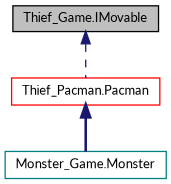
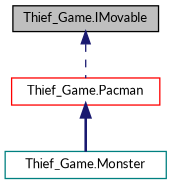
  digraph {
    fontname=Lato
    node [fillcolor=white fontname=Lato fontsize=10 shape=record style=filled]
    edge [color=midnightblue dir=back fontname=Lato fontsize=10 labelfontname=Helvetica labelfontsize=10]
    n1 [color=black fillcolor=grey75 fontcolor=black height=0.2 label="Thief_Game.IMovable" width=0.4]
-   n2 [color=red height=0.2 label="Thief_Pacman.Pacman" width=0.4]
-   n3 [color=teal height=0.2 label="Monster_Game.Monster" width=0.4]
+   n2 [color=red height=0.2 label="Thief_Game.Pacman" width=0.4]
+   n3 [color=teal height=0.2 label="Thief_Game.Monster" width=0.4]
    n1 -> n2 [style=dashed]
    n2 -> n3 [style=bold]
  }
